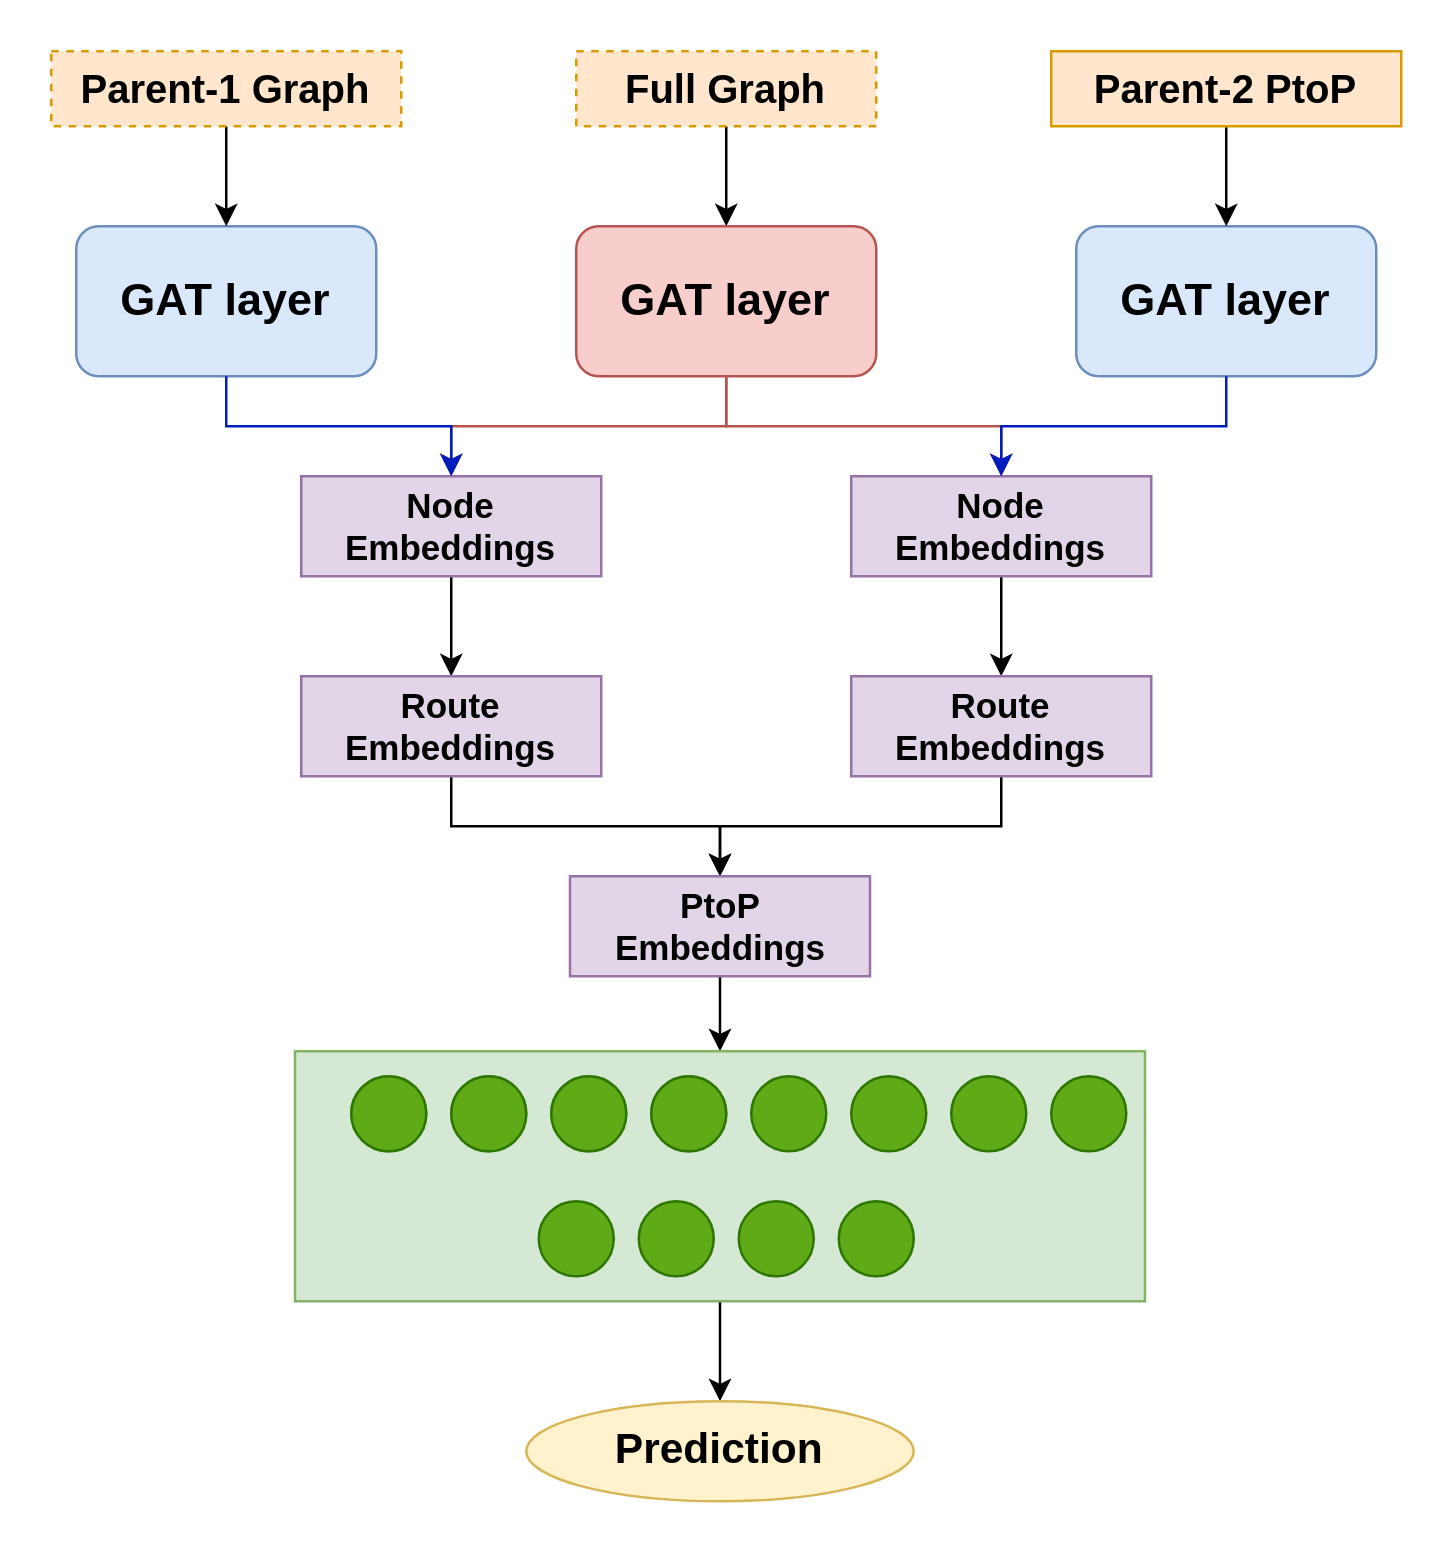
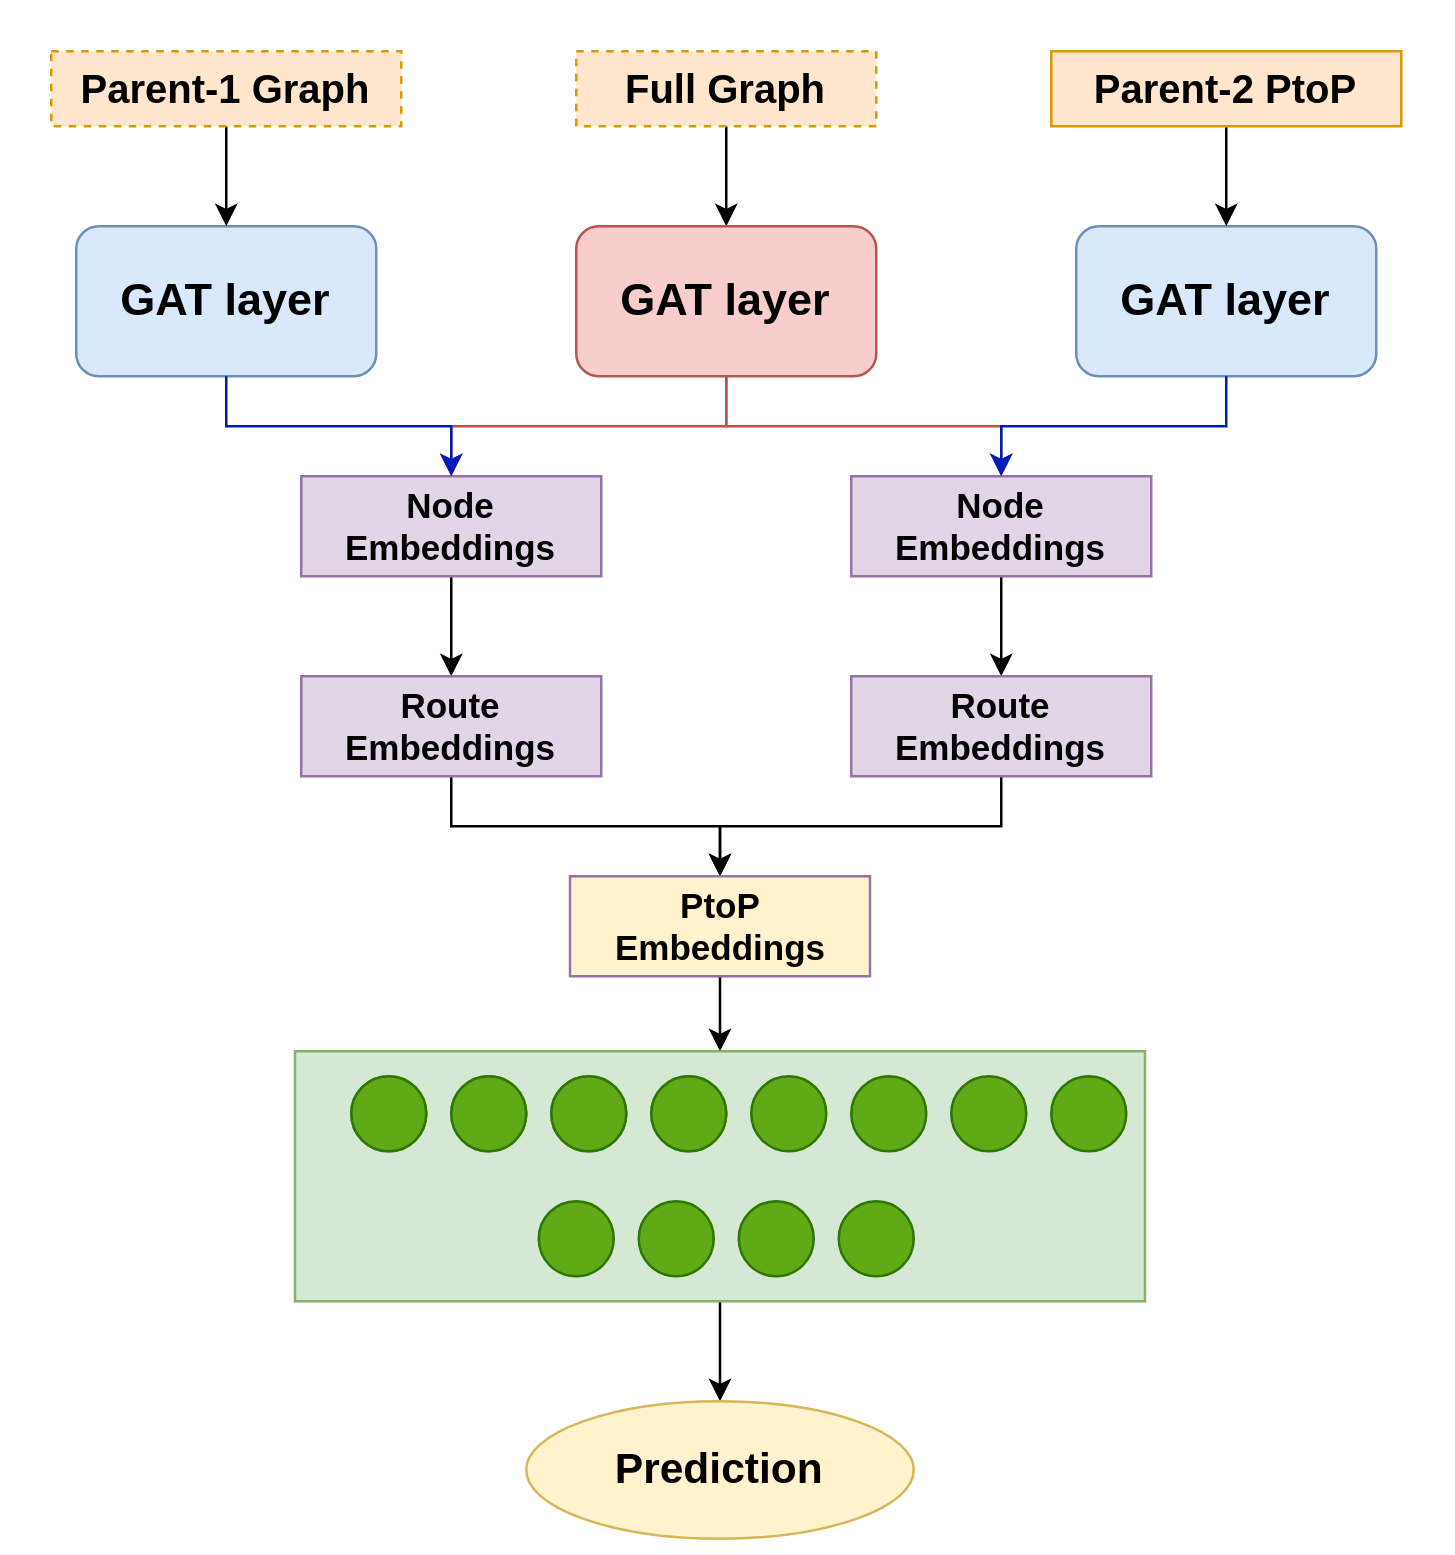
  <mxCell id="0" />
  <mxCell id="1" parent="0" />
  <mxCell id="2" value="&lt;b&gt;&lt;font style=&quot;font-size: 18px;&quot;&gt;GAT layer&lt;/font&gt;&lt;/b&gt;" style="rounded=1;whiteSpace=wrap;html=1;fillColor=#dae8fc;strokeColor=#6c8ebf;" vertex="1" parent="1"><mxGeometry x="30" y="90" width="120" height="60" as="geometry" /></mxCell>
  <mxCell id="3" value="&lt;b&gt;&lt;font style=&quot;font-size: 18px;&quot;&gt;GAT layer&lt;/font&gt;&lt;/b&gt;" style="rounded=1;whiteSpace=wrap;html=1;fillColor=#dae8fc;strokeColor=#6c8ebf;" vertex="1" parent="1"><mxGeometry x="430" y="90" width="120" height="60" as="geometry" /></mxCell>
  <mxCell id="4" style="edgeStyle=orthogonalEdgeStyle;rounded=0;orthogonalLoop=1;jettySize=auto;html=1;" edge="1" parent="1" source="5" target="2"><mxGeometry relative="1" as="geometry" /></mxCell>
  <mxCell id="5" value="&lt;b&gt;&lt;font style=&quot;font-size: 16px;&quot;&gt;Parent-1 Graph&lt;/font&gt;&lt;/b&gt;" style="rounded=0;whiteSpace=wrap;html=1;fillColor=#ffe6cc;strokeColor=#d79b00;dashed=1;" vertex="1" parent="1"><mxGeometry x="20" y="20" width="140" height="30" as="geometry" /></mxCell>
  <mxCell id="6" style="edgeStyle=orthogonalEdgeStyle;rounded=0;orthogonalLoop=1;jettySize=auto;html=1;entryX=0.5;entryY=0;entryDx=0;entryDy=0;" edge="1" parent="1" source="8" target="10"><mxGeometry relative="1" as="geometry" /></mxCell>
  <mxCell id="7" style="edgeStyle=orthogonalEdgeStyle;rounded=0;orthogonalLoop=1;jettySize=auto;html=1;fillColor=#f8cecc;strokeColor=#b85450;" edge="1" parent="1" source="10" target="12"><mxGeometry relative="1" as="geometry" /></mxCell>
  <mxCell id="8" value="&lt;span style=&quot;font-size: 16px;&quot;&gt;&lt;b&gt;Full Graph&lt;/b&gt;&lt;/span&gt;" style="rounded=0;whiteSpace=wrap;html=1;fillColor=#ffe6cc;strokeColor=#d79b00;dashed=1;" vertex="1" parent="1"><mxGeometry x="230" y="20" width="120" height="30" as="geometry" /></mxCell>
  <mxCell id="9" style="edgeStyle=orthogonalEdgeStyle;rounded=0;orthogonalLoop=1;jettySize=auto;html=1;fillColor=#f8cecc;strokeColor=#b85450;" edge="1" parent="1" source="10" target="14"><mxGeometry relative="1" as="geometry" /></mxCell>
  <mxCell id="10" value="&lt;b&gt;&lt;font style=&quot;font-size: 18px;&quot;&gt;GAT layer&lt;/font&gt;&lt;/b&gt;" style="rounded=1;whiteSpace=wrap;html=1;fillColor=#f8cecc;strokeColor=#b85450;" vertex="1" parent="1"><mxGeometry x="230" y="90" width="120" height="60" as="geometry" /></mxCell>
  <mxCell id="11" style="edgeStyle=orthogonalEdgeStyle;rounded=0;orthogonalLoop=1;jettySize=auto;html=1;entryX=0.5;entryY=0;entryDx=0;entryDy=0;" edge="1" parent="1" source="12" target="16"><mxGeometry relative="1" as="geometry" /></mxCell>
  <mxCell id="12" value="&lt;b&gt;&lt;font style=&quot;font-size: 14px;&quot;&gt;Node Embeddings&lt;/font&gt;&lt;/b&gt;" style="rounded=0;whiteSpace=wrap;html=1;fillColor=#e1d5e7;strokeColor=#9673a6;" vertex="1" parent="1"><mxGeometry x="120" y="190" width="120" height="40" as="geometry" /></mxCell>
  <mxCell id="13" style="edgeStyle=orthogonalEdgeStyle;rounded=0;orthogonalLoop=1;jettySize=auto;html=1;entryX=0.5;entryY=0;entryDx=0;entryDy=0;" edge="1" parent="1" source="14" target="18"><mxGeometry relative="1" as="geometry" /></mxCell>
  <mxCell id="14" value="&lt;b&gt;&lt;font style=&quot;font-size: 14px;&quot;&gt;Node Embeddings&lt;/font&gt;&lt;/b&gt;" style="rounded=0;whiteSpace=wrap;html=1;fillColor=#e1d5e7;strokeColor=#9673a6;" vertex="1" parent="1"><mxGeometry x="340" y="190" width="120" height="40" as="geometry" /></mxCell>
  <mxCell id="15" style="edgeStyle=orthogonalEdgeStyle;rounded=0;orthogonalLoop=1;jettySize=auto;html=1;entryX=0.5;entryY=0;entryDx=0;entryDy=0;" edge="1" parent="1" source="16" target="20"><mxGeometry relative="1" as="geometry" /></mxCell>
  <mxCell id="16" value="&lt;b&gt;&lt;font style=&quot;font-size: 14px;&quot;&gt;Route Embeddings&lt;/font&gt;&lt;/b&gt;" style="rounded=0;whiteSpace=wrap;html=1;fillColor=#e1d5e7;strokeColor=#9673a6;" vertex="1" parent="1"><mxGeometry x="120" y="270" width="120" height="40" as="geometry" /></mxCell>
  <mxCell id="17" style="edgeStyle=orthogonalEdgeStyle;rounded=0;orthogonalLoop=1;jettySize=auto;html=1;entryX=0.5;entryY=0;entryDx=0;entryDy=0;" edge="1" parent="1" source="18" target="20"><mxGeometry relative="1" as="geometry" /></mxCell>
  <mxCell id="18" value="&lt;b&gt;&lt;font style=&quot;font-size: 14px;&quot;&gt;Route Embeddings&lt;/font&gt;&lt;/b&gt;" style="rounded=0;whiteSpace=wrap;html=1;fillColor=#e1d5e7;strokeColor=#9673a6;" vertex="1" parent="1"><mxGeometry x="340" y="270" width="120" height="40" as="geometry" /></mxCell>
  <mxCell id="19" style="edgeStyle=orthogonalEdgeStyle;rounded=0;orthogonalLoop=1;jettySize=auto;html=1;" edge="1" parent="1" source="20" target="22"><mxGeometry relative="1" as="geometry" /></mxCell>
- <mxCell id="20" value="&lt;b&gt;&lt;font style=&quot;font-size: 14px;&quot;&gt;PtoP Embeddings&lt;/font&gt;&lt;/b&gt;" style="rounded=0;whiteSpace=wrap;html=1;fillColor=#e1d5e7;strokeColor=#9673a6;" vertex="1" parent="1"><mxGeometry x="227.5" y="350" width="120" height="40" as="geometry" /></mxCell>
+ <mxCell id="20" value="&lt;b&gt;&lt;font style=&quot;font-size: 14px;&quot;&gt;PtoP Embeddings&lt;/font&gt;&lt;/b&gt;" style="rounded=0;whiteSpace=wrap;html=1;fillColor=#fff2cc;strokeColor=#9673a6;" vertex="1" parent="1"><mxGeometry x="227.5" y="350" width="120" height="40" as="geometry" /></mxCell>
  <mxCell id="21" style="edgeStyle=orthogonalEdgeStyle;rounded=0;orthogonalLoop=1;jettySize=auto;html=1;entryX=0.5;entryY=0;entryDx=0;entryDy=0;" edge="1" parent="1" source="22" target="43"><mxGeometry relative="1" as="geometry" /></mxCell>
  <mxCell id="22" value="" style="rounded=0;whiteSpace=wrap;html=1;fillColor=#d5e8d4;strokeColor=#82b366;" vertex="1" parent="1"><mxGeometry x="117.5" y="420" width="340" height="100" as="geometry" /></mxCell>
  <mxCell id="23" value="" style="ellipse;whiteSpace=wrap;html=1;aspect=fixed;fillColor=#d5e8d4;strokeColor=#82b366;" vertex="1" parent="1"><mxGeometry x="140" y="430" width="30" height="30" as="geometry" /></mxCell>
  <mxCell id="24" value="" style="ellipse;whiteSpace=wrap;html=1;aspect=fixed;fillColor=#d5e8d4;strokeColor=#82b366;" vertex="1" parent="1"><mxGeometry x="180" y="430" width="30" height="30" as="geometry" /></mxCell>
  <mxCell id="25" value="" style="ellipse;whiteSpace=wrap;html=1;aspect=fixed;fillColor=#d5e8d4;strokeColor=#82b366;" vertex="1" parent="1"><mxGeometry x="220" y="430" width="30" height="30" as="geometry" /></mxCell>
  <mxCell id="26" value="" style="ellipse;whiteSpace=wrap;html=1;aspect=fixed;fillColor=#d5e8d4;strokeColor=#82b366;" vertex="1" parent="1"><mxGeometry x="260" y="430" width="30" height="30" as="geometry" /></mxCell>
  <mxCell id="27" value="" style="ellipse;whiteSpace=wrap;html=1;aspect=fixed;fillColor=#60a917;strokeColor=#2D7600;fontColor=#ffffff;" vertex="1" parent="1"><mxGeometry x="300" y="430" width="30" height="30" as="geometry" /></mxCell>
  <mxCell id="28" value="" style="ellipse;whiteSpace=wrap;html=1;aspect=fixed;fillColor=#60a917;strokeColor=#2D7600;fontColor=#ffffff;" vertex="1" parent="1"><mxGeometry x="340" y="430" width="30" height="30" as="geometry" /></mxCell>
  <mxCell id="29" value="" style="ellipse;whiteSpace=wrap;html=1;aspect=fixed;fillColor=#60a917;strokeColor=#2D7600;fontColor=#ffffff;" vertex="1" parent="1"><mxGeometry x="380" y="430" width="30" height="30" as="geometry" /></mxCell>
  <mxCell id="30" value="" style="ellipse;whiteSpace=wrap;html=1;aspect=fixed;fillColor=#60a917;strokeColor=#2D7600;fontColor=#ffffff;" vertex="1" parent="1"><mxGeometry x="420" y="430" width="30" height="30" as="geometry" /></mxCell>
  <mxCell id="31" value="" style="ellipse;whiteSpace=wrap;html=1;aspect=fixed;fillColor=#60a917;strokeColor=#2D7600;fontColor=#ffffff;" vertex="1" parent="1"><mxGeometry x="215" y="480" width="30" height="30" as="geometry" /></mxCell>
  <mxCell id="32" value="" style="ellipse;whiteSpace=wrap;html=1;aspect=fixed;fillColor=#60a917;strokeColor=#2D7600;fontColor=#ffffff;" vertex="1" parent="1"><mxGeometry x="255" y="480" width="30" height="30" as="geometry" /></mxCell>
  <mxCell id="33" value="" style="ellipse;whiteSpace=wrap;html=1;aspect=fixed;fillColor=#60a917;strokeColor=#2D7600;fontColor=#ffffff;" vertex="1" parent="1"><mxGeometry x="295" y="480" width="30" height="30" as="geometry" /></mxCell>
  <mxCell id="34" value="" style="ellipse;whiteSpace=wrap;html=1;aspect=fixed;fillColor=#60a917;strokeColor=#2D7600;fontColor=#ffffff;" vertex="1" parent="1"><mxGeometry x="335" y="480" width="30" height="30" as="geometry" /></mxCell>
  <mxCell id="35" value="" style="ellipse;whiteSpace=wrap;html=1;aspect=fixed;fillColor=#d5e8d4;strokeColor=#82b366;" vertex="1" parent="1"><mxGeometry x="140" y="430" width="30" height="30" as="geometry" /></mxCell>
  <mxCell id="36" value="" style="ellipse;whiteSpace=wrap;html=1;aspect=fixed;fillColor=#d5e8d4;strokeColor=#82b366;" vertex="1" parent="1"><mxGeometry x="180" y="430" width="30" height="30" as="geometry" /></mxCell>
  <mxCell id="37" value="" style="ellipse;whiteSpace=wrap;html=1;aspect=fixed;fillColor=#d5e8d4;strokeColor=#82b366;" vertex="1" parent="1"><mxGeometry x="220" y="430" width="30" height="30" as="geometry" /></mxCell>
  <mxCell id="38" value="" style="ellipse;whiteSpace=wrap;html=1;aspect=fixed;fillColor=#d5e8d4;strokeColor=#82b366;" vertex="1" parent="1"><mxGeometry x="260" y="430" width="30" height="30" as="geometry" /></mxCell>
  <mxCell id="39" value="" style="ellipse;whiteSpace=wrap;html=1;aspect=fixed;fillColor=#60a917;strokeColor=#2D7600;fontColor=#ffffff;" vertex="1" parent="1"><mxGeometry x="140" y="430" width="30" height="30" as="geometry" /></mxCell>
  <mxCell id="40" value="" style="ellipse;whiteSpace=wrap;html=1;aspect=fixed;fillColor=#60a917;strokeColor=#2D7600;fontColor=#ffffff;" vertex="1" parent="1"><mxGeometry x="180" y="430" width="30" height="30" as="geometry" /></mxCell>
  <mxCell id="41" value="" style="ellipse;whiteSpace=wrap;html=1;aspect=fixed;fillColor=#60a917;strokeColor=#2D7600;fontColor=#ffffff;" vertex="1" parent="1"><mxGeometry x="220" y="430" width="30" height="30" as="geometry" /></mxCell>
  <mxCell id="42" value="" style="ellipse;whiteSpace=wrap;html=1;aspect=fixed;fillColor=#60a917;strokeColor=#2D7600;fontColor=#ffffff;" vertex="1" parent="1"><mxGeometry x="260" y="430" width="30" height="30" as="geometry" /></mxCell>
- <mxCell id="43" value="&lt;b&gt;&lt;font style=&quot;font-size: 17px;&quot;&gt;Prediction&lt;/font&gt;&lt;/b&gt;" style="ellipse;whiteSpace=wrap;html=1;fillColor=#fff2cc;strokeColor=#d6b656;" vertex="1" parent="1"><mxGeometry x="210" y="560" width="155" height="40" as="geometry" /></mxCell>
+ <mxCell id="43" value="&lt;b&gt;&lt;font style=&quot;font-size: 17px;&quot;&gt;Prediction&lt;/font&gt;&lt;/b&gt;" style="ellipse;whiteSpace=wrap;html=1;fillColor=#fff2cc;strokeColor=#d6b656;" vertex="1" parent="1"><mxGeometry x="210" y="560" width="155" height="55" as="geometry" /></mxCell>
  <mxCell id="44" style="edgeStyle=orthogonalEdgeStyle;rounded=0;orthogonalLoop=1;jettySize=auto;html=1;fillColor=#0050ef;strokeColor=#001DBC;" edge="1" parent="1" source="2" target="12"><mxGeometry relative="1" as="geometry" /></mxCell>
  <mxCell id="45" style="edgeStyle=orthogonalEdgeStyle;rounded=0;orthogonalLoop=1;jettySize=auto;html=1;entryX=0.5;entryY=0;entryDx=0;entryDy=0;fillColor=#0050ef;strokeColor=#001DBC;" edge="1" parent="1" source="3" target="14"><mxGeometry relative="1" as="geometry" /></mxCell>
  <mxCell id="46" style="edgeStyle=orthogonalEdgeStyle;rounded=0;orthogonalLoop=1;jettySize=auto;html=1;entryX=0.5;entryY=0;entryDx=0;entryDy=0;" edge="1" parent="1" source="47" target="3"><mxGeometry relative="1" as="geometry" /></mxCell>
  <mxCell id="47" value="&lt;b&gt;&lt;font style=&quot;font-size: 16px;&quot;&gt;Parent-2 PtoP&lt;/font&gt;&lt;/b&gt;" style="rounded=0;whiteSpace=wrap;html=1;fillColor=#ffe6cc;strokeColor=#d79b00;" vertex="1" parent="1"><mxGeometry x="420" y="20" width="140" height="30" as="geometry" /></mxCell>
